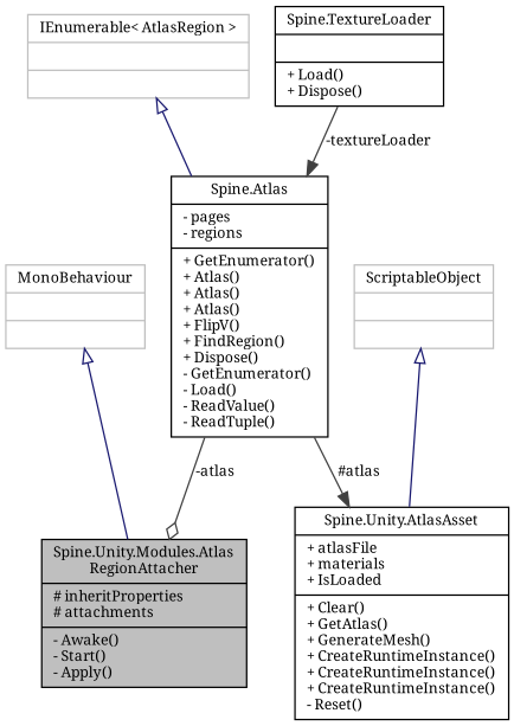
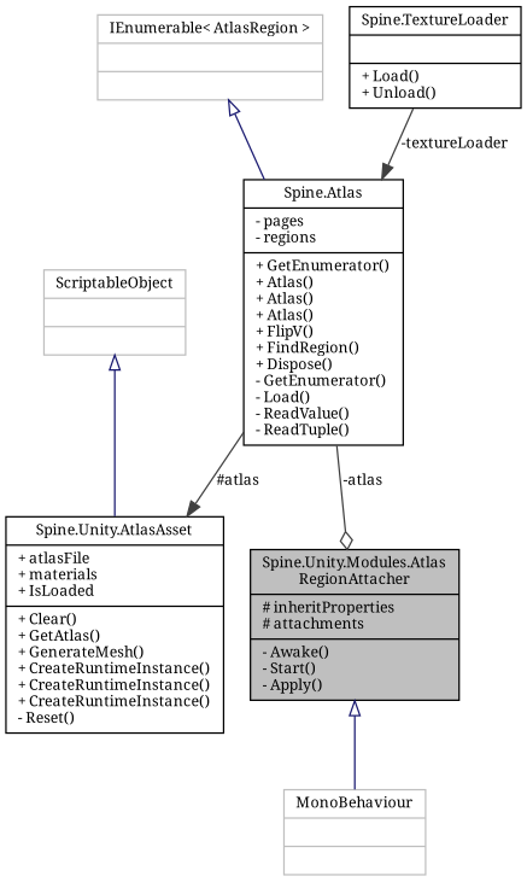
  digraph {
    fontname="Noto Serif"
    node [color=black fillcolor=white fontname="Noto Serif" fontsize=10 shape=record style=filled]
    edge [color=midnightblue fontname="Noto Serif" fontsize=10 labelfontname=Helvetica labelfontsize=10 style=solid]
    n1 [fillcolor=grey75 fontcolor=black height=0.2 label="{Spine.Unity.Modules.Atlas\lRegionAttacher\n|# inheritProperties\l# attachments\l|- Awake()\l- Start()\l- Apply()\l}" width=0.4]
    n2 [color=grey75 height=0.2 label="{MonoBehaviour\n||}" width=0.4]
    n3 [height=0.2 label="{Spine.Atlas\n|- pages\l- regions\l|+ GetEnumerator()\l+ Atlas()\l+ Atlas()\l+ Atlas()\l+ FlipV()\l+ FindRegion()\l+ Dispose()\l- GetEnumerator()\l- Load()\l- ReadValue()\l- ReadTuple()\l}" width=0.4]
    n4 [height=0.2 label="{Spine.Unity.AtlasAsset\n|+ atlasFile\l+ materials\l+ IsLoaded\l|+ Clear()\l+ GetAtlas()\l+ GenerateMesh()\l+ CreateRuntimeInstance()\l+ CreateRuntimeInstance()\l+ CreateRuntimeInstance()\l- Reset()\l}" width=0.4]
    n5 [color=grey75 height=0.2 label="{IEnumerable\< AtlasRegion \>\n||}" width=0.4]
-   n6 [height=0.2 label="{Spine.TextureLoader\n||+ Load()\l+ Dispose()\l}" width=0.4]
+   n6 [height=0.2 label="{Spine.TextureLoader\n||+ Load()\l+ Unload()\l}" width=0.4]
    n7 [color=grey75 height=0.2 label="{ScriptableObject\n||}" width=0.4]
-   n2 -> n1 [arrowtail=onormal dir=back]
+   n1 -> n2 [arrowtail=onormal dir=back]
    n3 -> n1 [arrowhead=odiamond color=grey25 label=" -atlas"]
    n3 -> n4 [arrowhead=normal color=grey25 label=" #atlas"]
    n5 -> n3 [arrowtail=onormal dir=back]
    n6 -> n3 [arrowhead=normal color=grey25 label=" -textureLoader"]
    n7 -> n4 [arrowtail=onormal dir=back]
  }
